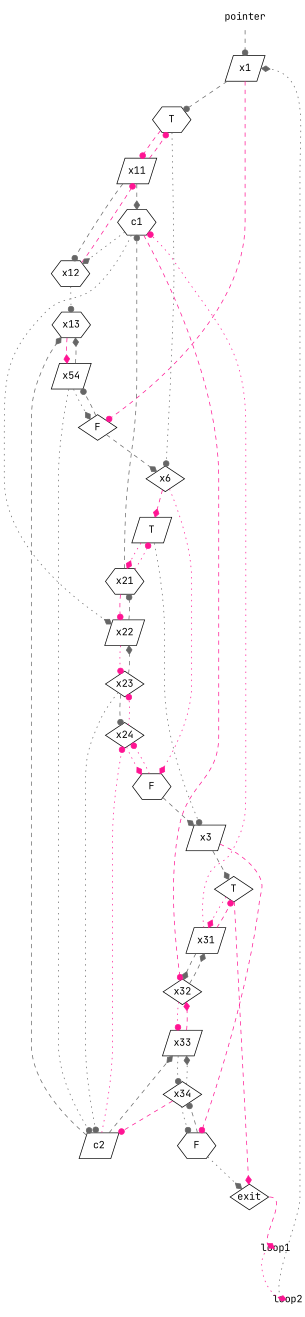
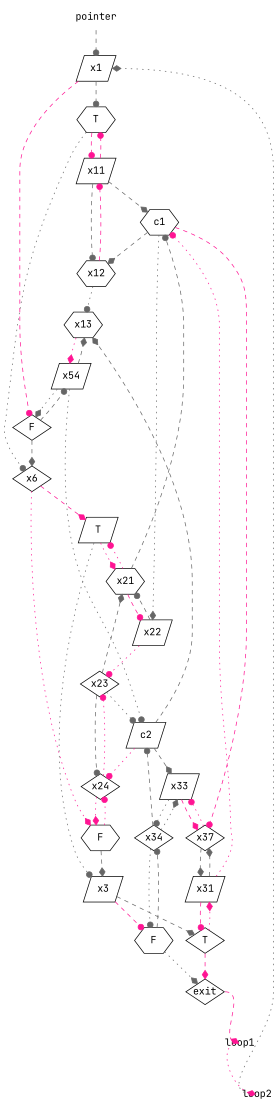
  strict digraph {
    fontname="JetBrains Mono"
    node [fixedsize=true fontname="JetBrains Mono" shape=parallelogram]
    edge [arrowhead=dot color=gray40 fontname="JetBrains Mono" style=dashed]
    pointer [shape=none]
    n2 [label=x1]
    n3 [label=T shape=hexagon]
    n4 [label=F shape=diamond]
    x11
    n6 [label=x6 shape=diamond]
    n7 [label=x54]
    x12 [shape=hexagon]
    n9 [label=c1 shape=hexagon]
    n10 [label=T]
    n11 [label=F shape=hexagon]
    x13 [shape=hexagon]
    x22
-   x32 [shape=diamond]
+   x32 [shape=diamond label=x37]
    n15 [label=c2]
    x24 [shape=diamond]
    x33
    x21 [shape=hexagon]
    n19 [label=x3]
    n20 [label=T shape=diamond]
    n21 [label=F shape=hexagon]
    x23 [shape=diamond]
    x31
    exit [shape=diamond]
    x34 [shape=diamond]
    loop1 [shape=none width=0]
    loop2 [shape=none width=0]
    pointer -> n2
    n2 -> n3
    n2 -> n4 [color=deeppink]
    n3 -> x11 [color=deeppink]
    n3 -> n6 [style=dotted]
    n4 -> n6 [arrowhead=diamond]
    n4 -> n7
    x11 -> n3 [color=deeppink]
    x11 -> x12
    x11 -> n9 [arrowhead=diamond]
    n6 -> n10 [arrowhead=diamond color=deeppink]
    n6 -> n11 [arrowhead=diamond color=deeppink style=dotted]
    n7 -> n4 [arrowhead=diamond style=dotted]
    n7 -> x13 [arrowhead=diamond]
    n7 -> n15 [style=dotted]
    x12 -> x11 [color=deeppink]
    x12 -> x13 [style=dotted]
-   n9 -> x12 [arrowhead=diamond style=dotted]
+   n9 -> x12 [arrowhead=diamond]
    n9 -> x22 [arrowhead=diamond style=dotted]
    n9 -> x32 [color=deeppink]
    n10 -> x21 [arrowhead=diamond color=deeppink style=dotted]
    n10 -> n19 [style=dotted]
    n11 -> x24 [color=deeppink style=dotted]
    n11 -> n19 [arrowhead=diamond]
-   x13 -> n7 [arrowhead=diamond color=deeppink]
+   x13 -> n7 [arrowhead=diamond color=deeppink style=dotted]
    x22 -> x21
    x22 -> x23 [color=deeppink style=dotted]
    x32 -> x33 [color=deeppink style=dotted]
    x32 -> x31 [arrowhead=diamond]
    n15 -> x13 [arrowhead=diamond]
    n15 -> x24 [color=deeppink style=dotted]
    n15 -> x33 [arrowhead=diamond]
    x24 -> n11 [arrowhead=diamond color=deeppink style=dotted]
    x24 -> x23 [color=deeppink style=dotted]
    x33 -> x32 [arrowhead=diamond color=deeppink]
    x33 -> x34 [style=dotted]
    x21 -> n9
    x21 -> n10 [color=deeppink style=dotted]
    x21 -> x22 [color=deeppink]
    n19 -> n20 [arrowhead=diamond]
    n19 -> n21 [color=deeppink]
    n20 -> x31 [arrowhead=diamond color=deeppink style=dotted]
    n20 -> exit [arrowhead=diamond color=deeppink]
    n21 -> exit [arrowhead=diamond style=dotted]
    n21 -> x34
-   x23 -> x22 [arrowhead=diamond]
+   x23 -> x21 [arrowhead=diamond]
    x23 -> n15 [style=dotted]
    x23 -> x24
    x31 -> n9 [color=deeppink style=dotted]
    x31 -> x32 [arrowhead=diamond]
    x31 -> n20 [color=deeppink]
    exit -> loop1 [arrowhead=diamond color=deeppink headport=w tailport=e]
-   x34 -> n15 [color=deeppink]
+   x34 -> n15
    x34 -> x33 [arrowhead=diamond style=dotted]
    x34 -> n21 [style=dotted]
    loop1 -> loop2 [arrowhead=diamond color=deeppink headport=w style=dotted tailport=w]
    loop2 -> n2 [arrowhead=diamond headport=e style=dotted tailport=w]
  }
